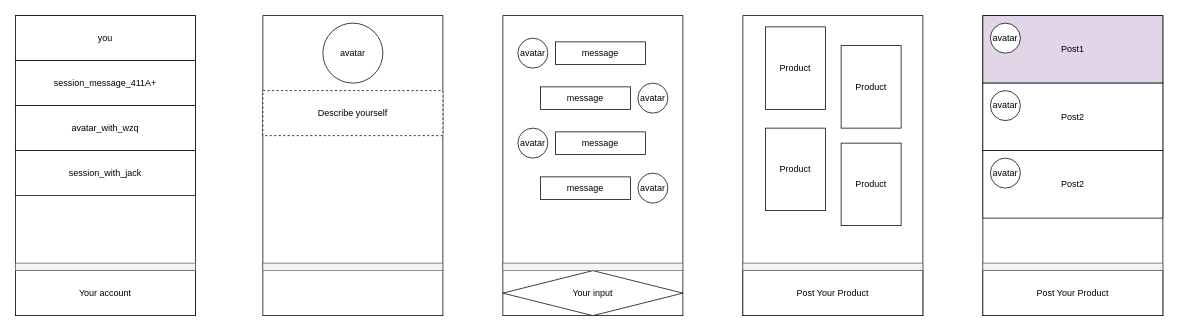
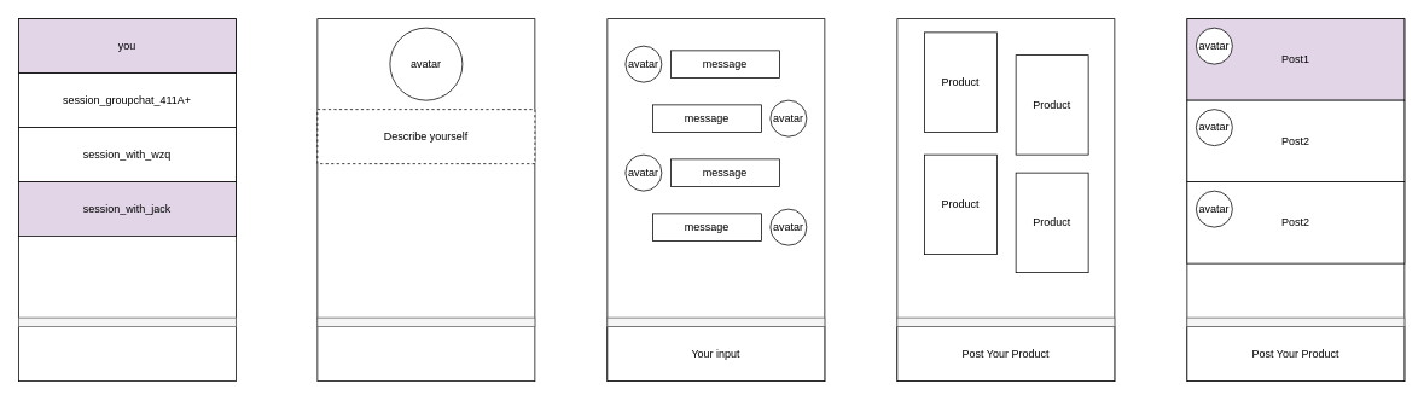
  <mxCell id="0" />
  <mxCell id="1" parent="0" />
  <mxCell id="2" value="" style="rounded=0;whiteSpace=wrap;html=1;" parent="1" vertex="1"><mxGeometry x="20" y="20" width="240" height="400" as="geometry" /></mxCell>
- <mxCell id="3" value="you" style="rounded=0;whiteSpace=wrap;html=1;" parent="1" vertex="1"><mxGeometry x="20" y="20" width="240" height="60" as="geometry" /></mxCell>
- <mxCell id="4" value="session_message_411A+" style="rounded=0;whiteSpace=wrap;html=1;" parent="1" vertex="1"><mxGeometry x="20" y="80" width="240" height="60" as="geometry" /></mxCell>
- <mxCell id="5" value="avatar_with_wzq" style="rounded=0;whiteSpace=wrap;html=1;" parent="1" vertex="1"><mxGeometry x="20" y="140" width="240" height="60" as="geometry" /></mxCell>
- <mxCell id="6" value="session_with_jack" style="rounded=0;whiteSpace=wrap;html=1;" parent="1" vertex="1"><mxGeometry x="20" y="200" width="240" height="60" as="geometry" /></mxCell>
- <mxCell id="7" value="Your account" style="rounded=0;whiteSpace=wrap;html=1;" parent="1" vertex="1"><mxGeometry x="20" y="360" width="240" height="60" as="geometry" /></mxCell>
+ <mxCell id="3" value="you" style="rounded=0;whiteSpace=wrap;html=1;fillColor=#e1d5e7;" parent="1" vertex="1"><mxGeometry x="20" y="20" width="240" height="60" as="geometry" /></mxCell>
+ <mxCell id="4" value="session_groupchat_411A+" style="rounded=0;whiteSpace=wrap;html=1;" parent="1" vertex="1"><mxGeometry x="20" y="80" width="240" height="60" as="geometry" /></mxCell>
+ <mxCell id="5" value="session_with_wzq" style="rounded=0;whiteSpace=wrap;html=1;" parent="1" vertex="1"><mxGeometry x="20" y="140" width="240" height="60" as="geometry" /></mxCell>
+ <mxCell id="6" value="session_with_jack" style="rounded=0;whiteSpace=wrap;html=1;fillColor=#e1d5e7;" parent="1" vertex="1"><mxGeometry x="20" y="200" width="240" height="60" as="geometry" /></mxCell>
  <mxCell id="8" value="" style="rounded=0;whiteSpace=wrap;html=1;fillColor=#f5f5f5;strokeColor=#666666;fontColor=#333333;" parent="1" vertex="1"><mxGeometry x="20" y="350" width="240" height="10" as="geometry" /></mxCell>
  <mxCell id="9" value="" style="rounded=0;whiteSpace=wrap;html=1;" parent="1" vertex="1"><mxGeometry x="350" y="20" width="240" height="400" as="geometry" /></mxCell>
  <mxCell id="10" value="" style="rounded=0;whiteSpace=wrap;html=1;fillColor=#f5f5f5;strokeColor=#666666;fontColor=#333333;" parent="1" vertex="1"><mxGeometry x="350" y="350" width="240" height="10" as="geometry" /></mxCell>
  <mxCell id="11" value="avatar" style="ellipse;whiteSpace=wrap;html=1;aspect=fixed;" parent="1" vertex="1"><mxGeometry x="430" y="30" width="80" height="80" as="geometry" /></mxCell>
  <mxCell id="12" value="Describe yourself" style="rounded=0;whiteSpace=wrap;html=1;dashed=1;" parent="1" vertex="1"><mxGeometry x="350" y="120" width="240" height="60" as="geometry" /></mxCell>
  <mxCell id="13" value="" style="rounded=0;whiteSpace=wrap;html=1;" vertex="1" parent="1"><mxGeometry x="670" y="20" width="240" height="400" as="geometry" /></mxCell>
- <mxCell id="14" value="Your input" style="rhombus;whiteSpace=wrap;html=1;" vertex="1" parent="1"><mxGeometry x="670" y="360" width="240" height="60" as="geometry" /></mxCell>
+ <mxCell id="14" value="Your input" style="rounded=0;whiteSpace=wrap;html=1;" vertex="1" parent="1"><mxGeometry x="670" y="360" width="240" height="60" as="geometry" /></mxCell>
  <mxCell id="15" value="" style="rounded=0;whiteSpace=wrap;html=1;fillColor=#f5f5f5;strokeColor=#666666;fontColor=#333333;" vertex="1" parent="1"><mxGeometry x="670" y="350" width="240" height="10" as="geometry" /></mxCell>
  <mxCell id="16" value="avatar" style="ellipse;whiteSpace=wrap;html=1;aspect=fixed;" vertex="1" parent="1"><mxGeometry x="690" y="50" width="40" height="40" as="geometry" /></mxCell>
  <mxCell id="17" value="message" style="rounded=0;whiteSpace=wrap;html=1;" vertex="1" parent="1"><mxGeometry x="740" y="55" width="120" height="30" as="geometry" /></mxCell>
  <mxCell id="18" value="avatar" style="ellipse;whiteSpace=wrap;html=1;aspect=fixed;" vertex="1" parent="1"><mxGeometry x="850" y="110" width="40" height="40" as="geometry" /></mxCell>
  <mxCell id="19" value="message" style="rounded=0;whiteSpace=wrap;html=1;" vertex="1" parent="1"><mxGeometry x="720" y="115" width="120" height="30" as="geometry" /></mxCell>
  <mxCell id="20" value="avatar" style="ellipse;whiteSpace=wrap;html=1;aspect=fixed;" vertex="1" parent="1"><mxGeometry x="690" y="170" width="40" height="40" as="geometry" /></mxCell>
  <mxCell id="21" value="avatar" style="ellipse;whiteSpace=wrap;html=1;aspect=fixed;" vertex="1" parent="1"><mxGeometry x="850" y="230" width="40" height="40" as="geometry" /></mxCell>
  <mxCell id="22" value="message" style="rounded=0;whiteSpace=wrap;html=1;" vertex="1" parent="1"><mxGeometry x="740" y="175" width="120" height="30" as="geometry" /></mxCell>
  <mxCell id="23" value="message" style="rounded=0;whiteSpace=wrap;html=1;" vertex="1" parent="1"><mxGeometry x="720" y="235" width="120" height="30" as="geometry" /></mxCell>
  <mxCell id="24" value="" style="rounded=0;whiteSpace=wrap;html=1;" vertex="1" parent="1"><mxGeometry x="990" y="20" width="240" height="400" as="geometry" /></mxCell>
  <mxCell id="25" value="Post Your Product" style="rounded=0;whiteSpace=wrap;html=1;" vertex="1" parent="1"><mxGeometry x="990" y="360" width="240" height="60" as="geometry" /></mxCell>
  <mxCell id="26" value="" style="rounded=0;whiteSpace=wrap;html=1;fillColor=#f5f5f5;strokeColor=#666666;fontColor=#333333;" vertex="1" parent="1"><mxGeometry x="990" y="350" width="240" height="10" as="geometry" /></mxCell>
  <mxCell id="27" value="Product" style="rounded=0;whiteSpace=wrap;html=1;" vertex="1" parent="1"><mxGeometry x="1020" y="35" width="80" height="110" as="geometry" /></mxCell>
  <mxCell id="28" value="Product" style="rounded=0;whiteSpace=wrap;html=1;" vertex="1" parent="1"><mxGeometry x="1121" y="60" width="80" height="110" as="geometry" /></mxCell>
  <mxCell id="29" value="Product" style="rounded=0;whiteSpace=wrap;html=1;" vertex="1" parent="1"><mxGeometry x="1020" y="170" width="80" height="110" as="geometry" /></mxCell>
  <mxCell id="30" value="Product" style="rounded=0;whiteSpace=wrap;html=1;" vertex="1" parent="1"><mxGeometry x="1121" y="190" width="80" height="110" as="geometry" /></mxCell>
  <mxCell id="31" value="" style="rounded=0;whiteSpace=wrap;html=1;" vertex="1" parent="1"><mxGeometry x="1310" y="20" width="240" height="400" as="geometry" /></mxCell>
  <mxCell id="32" value="Post Your Product" style="rounded=0;whiteSpace=wrap;html=1;" vertex="1" parent="1"><mxGeometry x="1310" y="360" width="240" height="60" as="geometry" /></mxCell>
  <mxCell id="33" value="" style="rounded=0;whiteSpace=wrap;html=1;fillColor=#f5f5f5;strokeColor=#666666;fontColor=#333333;" vertex="1" parent="1"><mxGeometry x="1310" y="350" width="240" height="10" as="geometry" /></mxCell>
  <mxCell id="34" value="Post1" style="rounded=0;whiteSpace=wrap;html=1;fillColor=#e1d5e7;" vertex="1" parent="1"><mxGeometry x="1310" y="20" width="240" height="90" as="geometry" /></mxCell>
  <mxCell id="35" value="Post2" style="rounded=0;whiteSpace=wrap;html=1;" vertex="1" parent="1"><mxGeometry x="1310" y="110" width="240" height="90" as="geometry" /></mxCell>
  <mxCell id="36" value="avatar" style="ellipse;whiteSpace=wrap;html=1;aspect=fixed;" vertex="1" parent="1"><mxGeometry x="1320" y="30" width="40" height="40" as="geometry" /></mxCell>
  <mxCell id="37" value="avatar" style="ellipse;whiteSpace=wrap;html=1;aspect=fixed;" vertex="1" parent="1"><mxGeometry x="1320" y="120" width="40" height="40" as="geometry" /></mxCell>
  <mxCell id="38" value="Post2" style="rounded=0;whiteSpace=wrap;html=1;" vertex="1" parent="1"><mxGeometry x="1310" y="200" width="240" height="90" as="geometry" /></mxCell>
  <mxCell id="39" value="avatar" style="ellipse;whiteSpace=wrap;html=1;aspect=fixed;" vertex="1" parent="1"><mxGeometry x="1320" y="210" width="40" height="40" as="geometry" /></mxCell>
